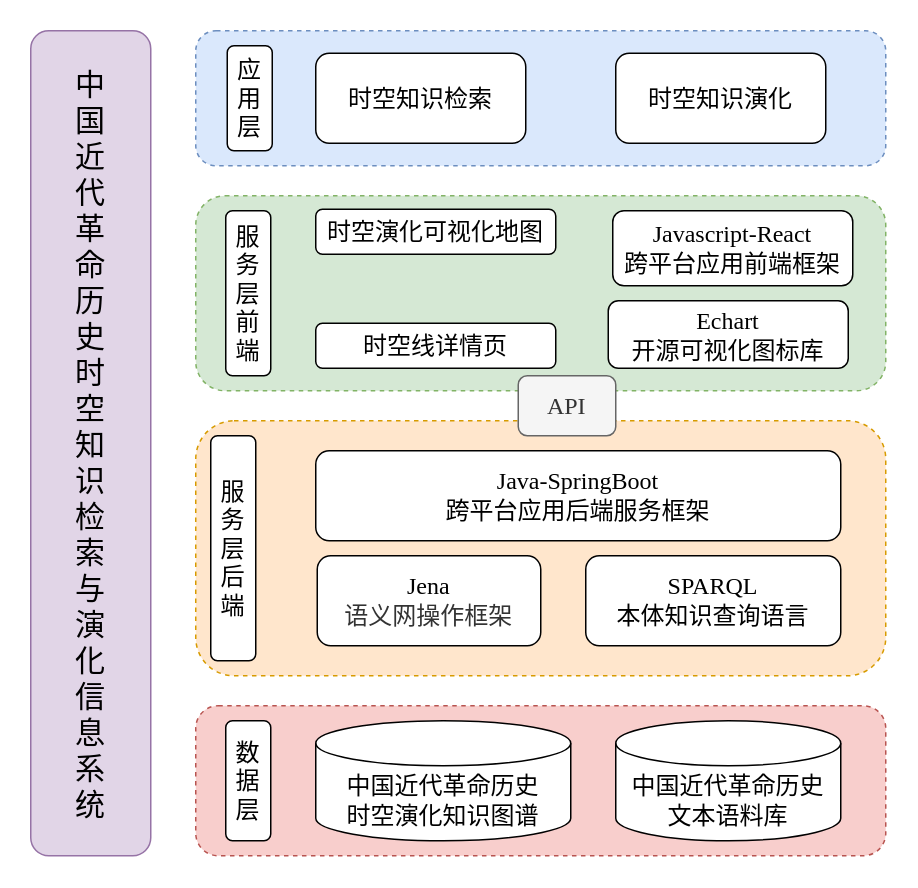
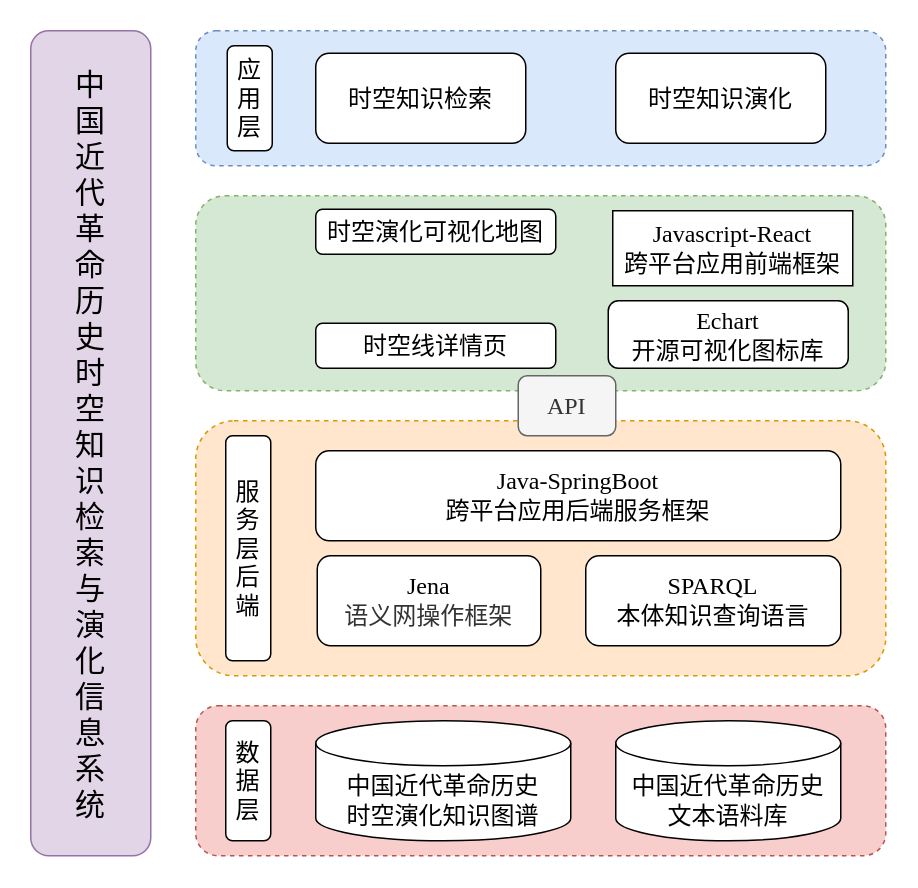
  <mxCell id="0" />
  <mxCell id="1" parent="0" />
  <mxCell id="2" value="&lt;span style=&quot;font-size: 20px&quot;&gt;中&lt;br&gt;国&lt;br&gt;近&lt;br&gt;代&lt;br&gt;革&lt;br&gt;命&lt;br&gt;历&lt;br&gt;史&lt;br&gt;时&lt;br&gt;空&lt;br&gt;知&lt;br&gt;识&lt;br&gt;检&lt;br&gt;索&lt;br&gt;与&lt;br&gt;演&lt;br&gt;化&lt;br&gt;信&lt;br&gt;息&lt;br&gt;系&lt;br&gt;统&lt;/span&gt;" style="rounded=1;whiteSpace=wrap;html=1;strokeWidth=1;fontFamily=Times New Roman;shadow=0;fillColor=#e1d5e7;strokeColor=#9673a6;" parent="1" vertex="1"><mxGeometry x="20" y="20" width="80" height="550" as="geometry" /></mxCell>
  <mxCell id="3" value="" style="rounded=1;whiteSpace=wrap;html=1;fontSize=16;strokeWidth=1;dashed=1;fontStyle=0;fontFamily=Times New Roman;fillColor=#f8cecc;strokeColor=#b85450;" parent="1" vertex="1"><mxGeometry x="130" y="470" width="460" height="100" as="geometry" /></mxCell>
  <mxCell id="4" value="&lt;font style=&quot;font-size: 16px&quot;&gt;中国近代革命历史&lt;br&gt;时空演化知识图谱&lt;/font&gt;" style="shape=cylinder3;whiteSpace=wrap;html=1;boundedLbl=1;backgroundOutline=1;size=15;fontSize=16;strokeWidth=1;fontStyle=0;fontFamily=Times New Roman;" parent="1" vertex="1"><mxGeometry x="210" y="480" width="170" height="80" as="geometry" /></mxCell>
  <mxCell id="5" value="中国近代革命历史&lt;br&gt;文本语料库" style="shape=cylinder3;whiteSpace=wrap;html=1;boundedLbl=1;backgroundOutline=1;size=15;fontSize=16;strokeWidth=1;fontStyle=0;fontFamily=Times New Roman;" parent="1" vertex="1"><mxGeometry x="410" y="480" width="150" height="80" as="geometry" /></mxCell>
  <mxCell id="6" value="" style="rounded=1;whiteSpace=wrap;html=1;fontSize=16;strokeWidth=1;dashed=1;fontStyle=0;fontFamily=Times New Roman;fillColor=#ffe6cc;strokeColor=#d79b00;" parent="1" vertex="1"><mxGeometry x="130" y="280" width="460" height="170" as="geometry" /></mxCell>
  <mxCell id="7" value="" style="rounded=1;whiteSpace=wrap;html=1;fontSize=16;strokeWidth=1;dashed=1;fontStyle=0;fontFamily=Times New Roman;fillColor=#dae8fc;strokeColor=#6c8ebf;" parent="1" vertex="1"><mxGeometry x="130" y="20" width="460" height="90" as="geometry" /></mxCell>
  <mxCell id="8" value="&lt;div style=&quot;font-size: 16px&quot;&gt;&lt;font style=&quot;font-size: 16px&quot;&gt;Jena&lt;br style=&quot;font-size: 16px&quot;&gt;&lt;span style=&quot;color: rgb(51 , 51 , 51) ; font-size: 16px ; background-color: rgb(255 , 255 , 255)&quot;&gt;语义网操作框架&lt;/span&gt;&lt;/font&gt;&lt;/div&gt;" style="rounded=1;whiteSpace=wrap;html=1;fontSize=16;strokeWidth=1;fontStyle=0;fontFamily=Times New Roman;" parent="1" vertex="1"><mxGeometry x="211" y="370" width="149" height="60" as="geometry" /></mxCell>
  <mxCell id="9" value="&lt;font&gt;Java-SpringBoot&lt;br style=&quot;font-size: 16px&quot;&gt;跨平台应用后端服务框架&lt;/font&gt;" style="rounded=1;whiteSpace=wrap;html=1;fontSize=16;strokeWidth=1;fontStyle=0;fontFamily=Times New Roman;" parent="1" vertex="1"><mxGeometry x="210" y="300" width="350" height="60" as="geometry" /></mxCell>
  <mxCell id="10" value="&lt;font&gt;SPARQL&lt;br style=&quot;font-size: 16px&quot;&gt;本体知识查询语言&lt;/font&gt;" style="rounded=1;whiteSpace=wrap;html=1;fontSize=16;strokeWidth=1;fontStyle=0;fontFamily=Times New Roman;" parent="1" vertex="1"><mxGeometry x="390" y="370" width="170" height="60" as="geometry" /></mxCell>
  <mxCell id="11" value="" style="rounded=1;whiteSpace=wrap;html=1;fontSize=16;strokeWidth=1;dashed=1;fontStyle=0;fontFamily=Times New Roman;fillColor=#d5e8d4;strokeColor=#82b366;" parent="1" vertex="1"><mxGeometry x="130" y="130" width="460" height="130" as="geometry" /></mxCell>
  <mxCell id="12" value="&lt;span style=&quot;font-size: 16px;&quot;&gt;时空知识检索&lt;/span&gt;" style="rounded=1;whiteSpace=wrap;html=1;fontSize=16;strokeWidth=1;fontStyle=0;fontFamily=Times New Roman;" parent="1" vertex="1"><mxGeometry x="210" y="35" width="140" height="60" as="geometry" /></mxCell>
  <mxCell id="13" value="&lt;span style=&quot;font-size: 16px;&quot;&gt;时空知识演化&lt;/span&gt;" style="rounded=1;whiteSpace=wrap;html=1;fontSize=16;strokeWidth=1;fontStyle=0;fontFamily=Times New Roman;" parent="1" vertex="1"><mxGeometry x="410" y="35" width="140" height="60" as="geometry" /></mxCell>
  <mxCell id="14" value="&lt;span style=&quot;font-size: 16px;&quot;&gt;时空演化可视化地图&lt;/span&gt;" style="rounded=1;whiteSpace=wrap;html=1;fontSize=16;strokeWidth=1;fontStyle=0;fontFamily=Times New Roman;" parent="1" vertex="1"><mxGeometry x="210" y="139" width="160" height="30" as="geometry" /></mxCell>
  <mxCell id="15" value="&lt;span style=&quot;font-size: 16px;&quot;&gt;时空线详情页&lt;/span&gt;" style="rounded=1;whiteSpace=wrap;html=1;fontSize=16;strokeWidth=1;fontStyle=0;fontFamily=Times New Roman;" parent="1" vertex="1"><mxGeometry x="210" y="215" width="160" height="30" as="geometry" /></mxCell>
  <mxCell id="16" value="应用层" style="rounded=1;whiteSpace=wrap;html=1;fontSize=16;strokeWidth=1;fontStyle=0;fontFamily=Times New Roman;" parent="1" vertex="1"><mxGeometry x="151" y="30" width="30" height="70" as="geometry" /></mxCell>
- <mxCell id="17" value="服务层前端" style="rounded=1;whiteSpace=wrap;html=1;fontSize=16;strokeWidth=1;fontStyle=0;fontFamily=Times New Roman;" parent="1" vertex="1"><mxGeometry x="150" y="140" width="30" height="110" as="geometry" /></mxCell>
- <mxCell id="18" value="服务层后端" style="rounded=1;whiteSpace=wrap;html=1;fontSize=16;strokeWidth=1;fontStyle=0;fontFamily=Times New Roman;" parent="1" vertex="1"><mxGeometry x="140" y="290" width="30" height="150" as="geometry" /></mxCell>
+ <mxCell id="18" value="服务层后端" style="rounded=1;whiteSpace=wrap;html=1;fontSize=16;strokeWidth=1;fontStyle=0;fontFamily=Times New Roman;" parent="1" vertex="1"><mxGeometry x="150" y="290" width="30" height="150" as="geometry" /></mxCell>
  <mxCell id="19" value="数据层" style="rounded=1;whiteSpace=wrap;html=1;fontSize=16;strokeWidth=1;fontStyle=0;fontFamily=Times New Roman;" parent="1" vertex="1"><mxGeometry x="150" y="480" width="30" height="80" as="geometry" /></mxCell>
- <mxCell id="20" value="&lt;font&gt;Javascript-React&lt;br style=&quot;font-size: 16px&quot;&gt;跨平台应用前端框架&lt;/font&gt;" style="rounded=1;whiteSpace=wrap;html=1;fontSize=16;strokeWidth=1;fontStyle=0;fontFamily=Times New Roman;" parent="1" vertex="1"><mxGeometry x="408" y="140" width="160" height="50" as="geometry" /></mxCell>
+ <mxCell id="20" value="&lt;font&gt;Javascript-React&lt;br style=&quot;font-size: 16px&quot;&gt;跨平台应用前端框架&lt;/font&gt;" style="whiteSpace=wrap;html=1;fontSize=16;strokeWidth=1;fontStyle=0;fontFamily=Times New Roman;rounded=0;" parent="1" vertex="1"><mxGeometry x="408" y="140" width="160" height="50" as="geometry" /></mxCell>
  <mxCell id="21" value="&lt;font&gt;Echart&lt;br&gt;开源可视化图标库&lt;/font&gt;" style="rounded=1;whiteSpace=wrap;html=1;fontSize=16;strokeWidth=1;fontStyle=0;fontFamily=Times New Roman;" parent="1" vertex="1"><mxGeometry x="405" y="200" width="160" height="45" as="geometry" /></mxCell>
  <mxCell id="22" value="&lt;font&gt;API&lt;/font&gt;" style="rounded=1;whiteSpace=wrap;html=1;fontFamily=Times New Roman;fontSize=16;strokeWidth=1;fillColor=#f5f5f5;strokeColor=#666666;fontColor=#333333;" parent="1" vertex="1"><mxGeometry x="345" y="250" width="65" height="40" as="geometry" /></mxCell>
